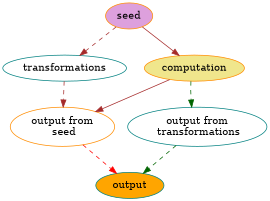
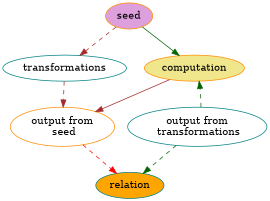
  digraph {
    node [color=darkorange fillcolor=white style=filled]
    edge [color=brown style=dashed]
    seed [fillcolor=plum]
    transformations [color=teal]
    computation [fillcolor=khaki]
    "output from\n seed"
    "output from\n transformations" [color=teal]
-   relation [color=teal fillcolor=orange label=output]
+   relation [color=teal fillcolor=orange]
    seed -> transformations
-   seed -> computation [style=solid]
+   seed -> computation [color=darkgreen style=solid]
    transformations -> "output from\n seed"
    computation -> "output from\n seed" [style=solid]
-   computation -> "output from\n transformations" [color=darkgreen]
+   "output from\n transformations" -> computation [color=darkgreen]
    "output from\n seed" -> relation [color=red]
    "output from\n transformations" -> relation [color=darkgreen]
  }
